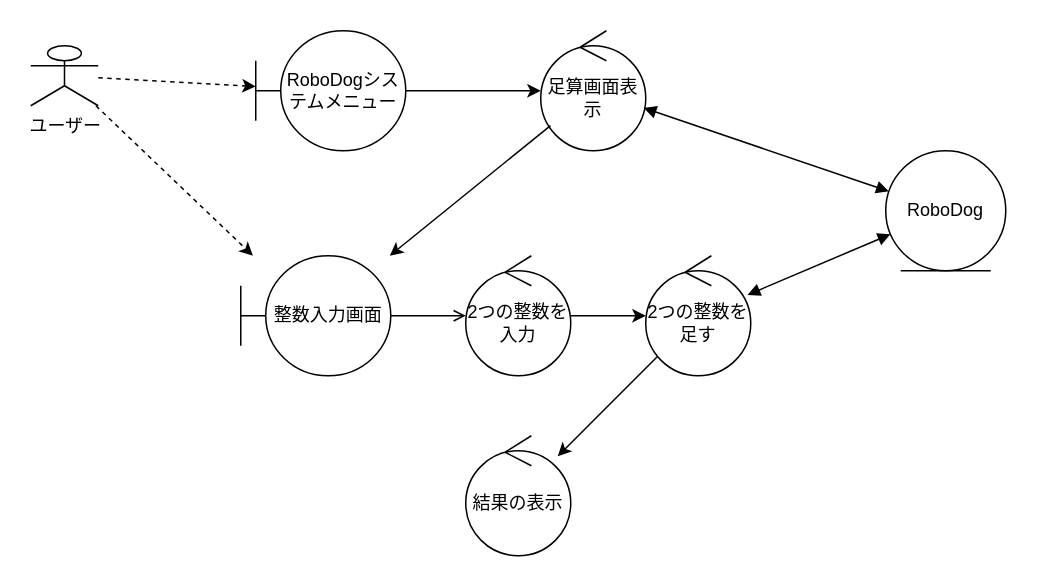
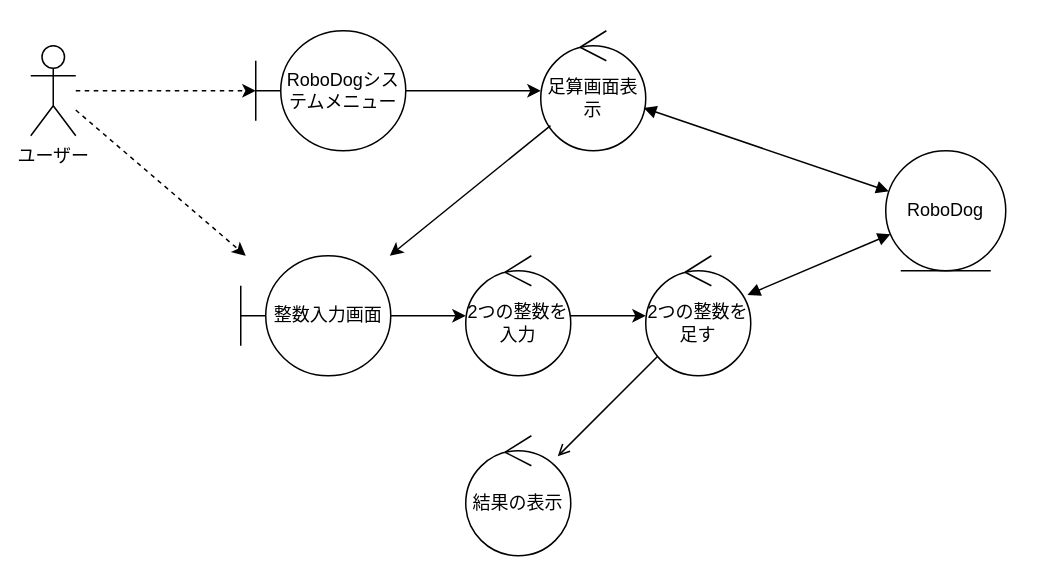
  <mxCell id="0" />
  <mxCell id="1" parent="0" />
- <mxCell id="2" value="ユーザー" style="shape=umlActor;verticalLabelPosition=bottom;verticalAlign=top;html=1;outlineConnect=0;" parent="1" vertex="1"><mxGeometry x="20" y="30" width="45" height="40" as="geometry" /></mxCell>
+ <mxCell id="2" value="ユーザー" style="shape=umlActor;verticalLabelPosition=bottom;verticalAlign=top;html=1;outlineConnect=0;" parent="1" vertex="1"><mxGeometry x="20" y="30" width="30" height="60" as="geometry" /></mxCell>
  <mxCell id="3" value="" style="endArrow=classic;html=1;rounded=0;dashed=1;" parent="1" source="2" target="6" edge="1"><mxGeometry width="50" height="50" relative="1" as="geometry"><mxPoint x="110" y="280" as="sourcePoint" /><mxPoint x="160" y="230" as="targetPoint" /></mxGeometry></mxCell>
- <mxCell id="4" value="" style="endArrow=open;html=1;rounded=0;" parent="1" source="9" target="11" edge="1"><mxGeometry width="50" height="50" relative="1" as="geometry"><mxPoint x="70" y="240" as="sourcePoint" /><mxPoint x="120" y="190" as="targetPoint" /></mxGeometry></mxCell>
+ <mxCell id="4" value="" style="endArrow=classic;html=1;rounded=0;" parent="1" source="9" target="11" edge="1"><mxGeometry width="50" height="50" relative="1" as="geometry"><mxPoint x="70" y="240" as="sourcePoint" /><mxPoint x="120" y="190" as="targetPoint" /></mxGeometry></mxCell>
  <mxCell id="5" value="" style="endArrow=classic;html=1;rounded=0;" parent="1" source="6" target="7" edge="1"><mxGeometry width="50" height="50" relative="1" as="geometry"><mxPoint x="150" y="220" as="sourcePoint" /><mxPoint x="200" y="170" as="targetPoint" /></mxGeometry></mxCell>
  <mxCell id="6" value="RoboDogシステムメニュー" style="shape=umlBoundary;whiteSpace=wrap;html=1;" parent="1" vertex="1"><mxGeometry x="170" y="20" width="100" height="80" as="geometry" /></mxCell>
  <mxCell id="7" value="足算画面表示" style="ellipse;shape=umlControl;whiteSpace=wrap;html=1;" parent="1" vertex="1"><mxGeometry x="360" y="20" width="70" height="80" as="geometry" /></mxCell>
  <mxCell id="8" value="" style="endArrow=classic;html=1;rounded=0;dashed=1;" parent="1" source="2" target="9" edge="1"><mxGeometry width="50" height="50" relative="1" as="geometry"><mxPoint x="80" y="220" as="sourcePoint" /><mxPoint x="130" y="170" as="targetPoint" /></mxGeometry></mxCell>
  <mxCell id="9" value="整数入力画面" style="shape=umlBoundary;whiteSpace=wrap;html=1;" parent="1" vertex="1"><mxGeometry x="160" y="170" width="100" height="80" as="geometry" /></mxCell>
  <mxCell id="10" value="" style="endArrow=classic;html=1;rounded=0;" parent="1" source="7" target="9" edge="1"><mxGeometry width="50" height="50" relative="1" as="geometry"><mxPoint x="110" y="250" as="sourcePoint" /><mxPoint x="160" y="200" as="targetPoint" /></mxGeometry></mxCell>
  <mxCell id="11" value="2つの整数を入力" style="ellipse;shape=umlControl;whiteSpace=wrap;html=1;" parent="1" vertex="1"><mxGeometry x="310" y="170" width="70" height="80" as="geometry" /></mxCell>
  <mxCell id="12" value="" style="endArrow=classic;html=1;rounded=0;" parent="1" source="11" target="14" edge="1"><mxGeometry width="50" height="50" relative="1" as="geometry"><mxPoint x="160" y="350" as="sourcePoint" /><mxPoint x="210" y="300" as="targetPoint" /></mxGeometry></mxCell>
- <mxCell id="13" value="" style="endArrow=classic;html=1;rounded=0;" parent="1" source="14" target="15" edge="1"><mxGeometry width="50" height="50" relative="1" as="geometry"><mxPoint x="50" y="358" as="sourcePoint" /><mxPoint x="100" y="308" as="targetPoint" /></mxGeometry></mxCell>
+ <mxCell id="13" value="" style="endArrow=open;html=1;rounded=0;" parent="1" source="14" target="15" edge="1"><mxGeometry width="50" height="50" relative="1" as="geometry"><mxPoint x="50" y="358" as="sourcePoint" /><mxPoint x="100" y="308" as="targetPoint" /></mxGeometry></mxCell>
  <mxCell id="14" value="2つの整数を足す" style="ellipse;shape=umlControl;whiteSpace=wrap;html=1;" parent="1" vertex="1"><mxGeometry x="430" y="170" width="70" height="80" as="geometry" /></mxCell>
  <mxCell id="15" value="結果の表示" style="ellipse;shape=umlControl;whiteSpace=wrap;html=1;" parent="1" vertex="1"><mxGeometry x="310" y="290" width="70" height="80" as="geometry" /></mxCell>
  <mxCell id="16" value="RoboDog" style="ellipse;shape=umlEntity;whiteSpace=wrap;html=1;" parent="1" vertex="1"><mxGeometry x="590" y="100" width="80" height="80" as="geometry" /></mxCell>
  <mxCell id="17" value="" style="endArrow=block;startArrow=block;endFill=1;startFill=1;html=1;rounded=0;" parent="1" source="14" target="16" edge="1"><mxGeometry width="160" relative="1" as="geometry"><mxPoint x="270" y="190" as="sourcePoint" /><mxPoint x="430" y="190" as="targetPoint" /></mxGeometry></mxCell>
  <mxCell id="18" value="" style="endArrow=block;startArrow=block;endFill=1;startFill=1;html=1;rounded=0;" parent="1" source="7" target="16" edge="1"><mxGeometry width="160" relative="1" as="geometry"><mxPoint x="270" y="190" as="sourcePoint" /><mxPoint x="430" y="190" as="targetPoint" /></mxGeometry></mxCell>
